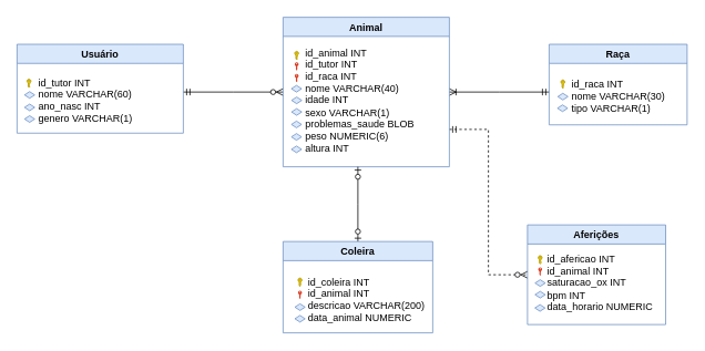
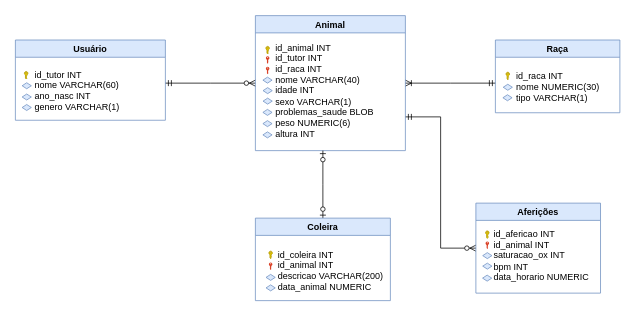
  <mxCell id="0" />
  <mxCell id="1" parent="0" />
  <mxCell id="2" style="edgeStyle=orthogonalEdgeStyle;rounded=0;orthogonalLoop=1;jettySize=auto;html=1;startArrow=ERoneToMany;startFill=0;endArrow=ERmandOne;endFill=0;" parent="1" source="5" edge="1"><mxGeometry relative="1" as="geometry"><mxPoint x="660" y="110" as="targetPoint" /></mxGeometry></mxCell>
  <mxCell id="3" style="edgeStyle=orthogonalEdgeStyle;rounded=0;orthogonalLoop=1;jettySize=auto;html=1;startArrow=ERzeroToMany;startFill=1;endArrow=ERmandOne;endFill=0;" parent="1" source="5" edge="1"><mxGeometry relative="1" as="geometry"><mxPoint x="220" y="110" as="targetPoint" /></mxGeometry></mxCell>
- <mxCell id="4" style="edgeStyle=orthogonalEdgeStyle;rounded=0;orthogonalLoop=1;jettySize=auto;html=1;exitX=1;exitY=0.75;exitDx=0;exitDy=0;entryX=0;entryY=0.5;entryDx=0;entryDy=0;endArrow=ERzeroToMany;endFill=1;startArrow=ERmandOne;startFill=0;dashed=1;" parent="1" source="5" target="30" edge="1"><mxGeometry relative="1" as="geometry" /></mxCell>
+ <mxCell id="4" style="edgeStyle=orthogonalEdgeStyle;rounded=0;orthogonalLoop=1;jettySize=auto;html=1;exitX=1;exitY=0.75;exitDx=0;exitDy=0;entryX=0;entryY=0.5;entryDx=0;entryDy=0;endArrow=ERzeroToMany;endFill=1;startArrow=ERmandOne;startFill=0;" parent="1" source="5" target="30" edge="1"><mxGeometry relative="1" as="geometry" /></mxCell>
  <mxCell id="5" value="Animal" style="swimlane;fillColor=#dae8fc;strokeColor=#6c8ebf;" parent="1" vertex="1"><mxGeometry x="340" y="20" width="200" height="180" as="geometry" /></mxCell>
  <mxCell id="6" value="&lt;div style=&quot;text-align: left&quot;&gt;&lt;span&gt;id_animal INT&lt;/span&gt;&lt;/div&gt;&lt;div style=&quot;text-align: left&quot;&gt;&lt;span&gt;id_tutor INT&lt;/span&gt;&lt;/div&gt;&lt;div style=&quot;text-align: left&quot;&gt;&lt;span&gt;id_raca INT&amp;nbsp;&lt;/span&gt;&lt;/div&gt;&lt;div style=&quot;text-align: left&quot;&gt;&lt;span&gt;nome VARCHAR(40)&lt;/span&gt;&lt;/div&gt;&lt;div style=&quot;text-align: left&quot;&gt;&lt;span&gt;idade INT&lt;/span&gt;&lt;/div&gt;&lt;div style=&quot;text-align: left&quot;&gt;&lt;span&gt;sexo VARCHAR(1)&lt;/span&gt;&lt;/div&gt;&lt;div style=&quot;text-align: left&quot;&gt;&lt;span&gt;problemas_saude BLOB&lt;/span&gt;&lt;/div&gt;&lt;div style=&quot;text-align: left&quot;&gt;&lt;span&gt;peso NUMERIC(6)&lt;/span&gt;&lt;/div&gt;&lt;div style=&quot;text-align: left&quot;&gt;&lt;span&gt;altura INT&lt;/span&gt;&lt;/div&gt;" style="text;html=1;align=center;verticalAlign=middle;resizable=0;points=[];autosize=1;strokeColor=none;perimeterSpacing=4;strokeWidth=7;" parent="5" vertex="1"><mxGeometry x="17" y="35" width="150" height="130" as="geometry" /></mxCell>
  <mxCell id="7" value="" style="pointerEvents=1;shadow=0;dashed=0;html=1;strokeColor=#B09500;labelPosition=center;verticalLabelPosition=bottom;verticalAlign=top;outlineConnect=0;align=center;shape=mxgraph.office.security.key_permissions;fillColor=#e3c800;sketch=0;fontColor=#000000;" parent="5" vertex="1"><mxGeometry x="14" y="41" width="4.72" height="10" as="geometry" /></mxCell>
  <mxCell id="8" value="" style="pointerEvents=1;shadow=0;dashed=0;html=1;strokeColor=none;labelPosition=center;verticalLabelPosition=bottom;verticalAlign=top;outlineConnect=0;align=center;shape=mxgraph.office.security.key_permissions;fillColor=#DA4026;sketch=0;fontColor=#E5CCFF;" parent="5" vertex="1"><mxGeometry x="14" y="54" width="4.72" height="10" as="geometry" /></mxCell>
  <mxCell id="9" value="" style="rhombus;whiteSpace=wrap;html=1;labelBorderColor=#000000;labelBackgroundColor=#7EA6E0;fillColor=#dae8fc;strokeColor=#6c8ebf;" parent="5" vertex="1"><mxGeometry x="10.22" y="96" width="12.28" height="8" as="geometry" /></mxCell>
  <mxCell id="10" value="" style="rhombus;whiteSpace=wrap;html=1;labelBorderColor=#000000;labelBackgroundColor=#7EA6E0;fillColor=#dae8fc;strokeColor=#6c8ebf;" parent="5" vertex="1"><mxGeometry x="10.22" y="110" width="12.28" height="8" as="geometry" /></mxCell>
  <mxCell id="11" value="" style="rhombus;whiteSpace=wrap;html=1;labelBorderColor=#000000;labelBackgroundColor=#7EA6E0;fillColor=#dae8fc;strokeColor=#6c8ebf;" parent="5" vertex="1"><mxGeometry x="10" y="125" width="12.28" height="8" as="geometry" /></mxCell>
  <mxCell id="12" value="" style="rhombus;whiteSpace=wrap;html=1;labelBorderColor=#000000;labelBackgroundColor=#7EA6E0;fillColor=#dae8fc;strokeColor=#6c8ebf;" parent="5" vertex="1"><mxGeometry x="10" y="140" width="12.28" height="8" as="geometry" /></mxCell>
  <mxCell id="13" value="Raça" style="swimlane;fillColor=#dae8fc;strokeColor=#6c8ebf;" parent="1" vertex="1"><mxGeometry x="660" y="52.5" width="166" height="97" as="geometry" /></mxCell>
- <mxCell id="14" value="&lt;div style=&quot;text-align: left&quot;&gt;id_raca INT&lt;br&gt;nome VARCHAR(30)&lt;/div&gt;&lt;div style=&quot;text-align: left&quot;&gt;tipo VARCHAR(1)&lt;/div&gt;" style="text;html=1;align=center;verticalAlign=middle;resizable=0;points=[];autosize=1;strokeColor=none;" parent="13" vertex="1"><mxGeometry x="18.0" y="37" width="130" height="50" as="geometry" /></mxCell>
+ <mxCell id="14" value="&lt;div style=&quot;text-align: left&quot;&gt;id_raca INT&lt;br&gt;nome NUMERIC(30)&lt;/div&gt;&lt;div style=&quot;text-align: left&quot;&gt;tipo VARCHAR(1)&lt;/div&gt;" style="text;html=1;align=center;verticalAlign=middle;resizable=0;points=[];autosize=1;strokeColor=none;" parent="13" vertex="1"><mxGeometry x="18.0" y="37" width="130" height="50" as="geometry" /></mxCell>
  <mxCell id="15" value="" style="rhombus;whiteSpace=wrap;html=1;labelBorderColor=#000000;labelBackgroundColor=#7EA6E0;fillColor=#dae8fc;strokeColor=#6c8ebf;" parent="13" vertex="1"><mxGeometry x="10.42" y="59" width="12.28" height="8" as="geometry" /></mxCell>
  <mxCell id="16" value="" style="rhombus;whiteSpace=wrap;html=1;labelBorderColor=#000000;labelBackgroundColor=#7EA6E0;fillColor=#dae8fc;strokeColor=#6c8ebf;" parent="13" vertex="1"><mxGeometry x="10" y="73" width="12.28" height="8" as="geometry" /></mxCell>
  <mxCell id="17" value="Usuário" style="swimlane;fillColor=#dae8fc;strokeColor=#6c8ebf;" parent="1" vertex="1"><mxGeometry x="20" y="52.5" width="200" height="107" as="geometry" /></mxCell>
  <mxCell id="18" value="&lt;div style=&quot;text-align: left&quot;&gt;id_tutor INT&lt;/div&gt;&lt;div style=&quot;text-align: left&quot;&gt;nome VARCHAR(60)&lt;/div&gt;&lt;div style=&quot;text-align: left&quot;&gt;ano_nasc INT&lt;/div&gt;&lt;div style=&quot;text-align: left&quot;&gt;genero VARCHAR(1)&lt;/div&gt;" style="text;html=1;align=center;verticalAlign=middle;resizable=0;points=[];autosize=1;strokeColor=none;" parent="17" vertex="1"><mxGeometry x="16.72" y="37" width="130" height="60" as="geometry" /></mxCell>
  <mxCell id="19" value="" style="pointerEvents=1;shadow=0;dashed=0;html=1;strokeColor=#B09500;labelPosition=center;verticalLabelPosition=bottom;verticalAlign=top;outlineConnect=0;align=center;shape=mxgraph.office.security.key_permissions;fillColor=#e3c800;sketch=0;fontColor=#000000;" parent="17" vertex="1"><mxGeometry x="12" y="42" width="4.72" height="10" as="geometry" /></mxCell>
  <mxCell id="20" value="" style="rhombus;whiteSpace=wrap;html=1;labelBorderColor=#000000;labelBackgroundColor=#7EA6E0;fillColor=#dae8fc;strokeColor=#6c8ebf;" parent="17" vertex="1"><mxGeometry x="9" y="57" width="12.28" height="8" as="geometry" /></mxCell>
  <mxCell id="21" value="" style="rhombus;whiteSpace=wrap;html=1;labelBorderColor=#000000;labelBackgroundColor=#7EA6E0;fillColor=#dae8fc;strokeColor=#6c8ebf;" parent="17" vertex="1"><mxGeometry x="9" y="72" width="12.28" height="8" as="geometry" /></mxCell>
  <mxCell id="22" value="" style="rhombus;whiteSpace=wrap;html=1;labelBorderColor=#000000;labelBackgroundColor=#7EA6E0;fillColor=#dae8fc;strokeColor=#6c8ebf;" parent="17" vertex="1"><mxGeometry x="9" y="86" width="12.28" height="8" as="geometry" /></mxCell>
  <mxCell id="23" style="edgeStyle=orthogonalEdgeStyle;rounded=0;orthogonalLoop=1;jettySize=auto;html=1;startArrow=ERzeroToOne;startFill=1;endArrow=ERzeroToOne;endFill=1;" parent="1" source="24" edge="1"><mxGeometry relative="1" as="geometry"><mxPoint x="430" y="200" as="targetPoint" /></mxGeometry></mxCell>
  <mxCell id="24" value="Coleira" style="swimlane;fillColor=#dae8fc;strokeColor=#6c8ebf;" parent="1" vertex="1"><mxGeometry x="340" y="290" width="180" height="110" as="geometry" /></mxCell>
  <mxCell id="25" value="&lt;div style=&quot;text-align: left&quot;&gt;id_coleira INT&lt;br&gt;id_animal INT&amp;nbsp;&lt;br&gt;descricao VARCHAR(200)&lt;/div&gt;&lt;div style=&quot;text-align: left&quot;&gt;data_animal NUMERIC&lt;/div&gt;" style="text;html=1;align=center;verticalAlign=middle;resizable=0;points=[];autosize=1;strokeColor=none;" parent="24" vertex="1"><mxGeometry x="20" y="40" width="160" height="60" as="geometry" /></mxCell>
  <mxCell id="26" value="" style="pointerEvents=1;shadow=0;dashed=0;html=1;strokeColor=#B09500;labelPosition=center;verticalLabelPosition=bottom;verticalAlign=top;outlineConnect=0;align=center;shape=mxgraph.office.security.key_permissions;fillColor=#e3c800;sketch=0;fontColor=#000000;" parent="24" vertex="1"><mxGeometry x="18" y="44" width="4.72" height="10" as="geometry" /></mxCell>
  <mxCell id="27" value="" style="rhombus;whiteSpace=wrap;html=1;labelBorderColor=#000000;labelBackgroundColor=#7EA6E0;fillColor=#dae8fc;strokeColor=#6c8ebf;" parent="24" vertex="1"><mxGeometry x="14.22" y="75" width="12.28" height="8" as="geometry" /></mxCell>
  <mxCell id="28" value="" style="rhombus;whiteSpace=wrap;html=1;labelBorderColor=#000000;labelBackgroundColor=#7EA6E0;fillColor=#dae8fc;strokeColor=#6c8ebf;" parent="24" vertex="1"><mxGeometry x="14.22" y="89" width="12.28" height="8" as="geometry" /></mxCell>
  <mxCell id="29" value="" style="pointerEvents=1;shadow=0;dashed=0;html=1;strokeColor=none;labelPosition=center;verticalLabelPosition=bottom;verticalAlign=top;outlineConnect=0;align=center;shape=mxgraph.office.security.key_permissions;fillColor=#DA4026;sketch=0;fontColor=#E5CCFF;" vertex="1" parent="24"><mxGeometry x="18" y="59" width="4.72" height="10" as="geometry" /></mxCell>
  <mxCell id="30" value="Aferições" style="swimlane;fillColor=#dae8fc;strokeColor=#6c8ebf;" parent="1" vertex="1"><mxGeometry x="634" y="270" width="166.2" height="120" as="geometry" /></mxCell>
  <mxCell id="31" value="&lt;div style=&quot;text-align: left&quot;&gt;id_afericao INT&lt;br&gt;id_animal INT&amp;nbsp;&lt;/div&gt;&lt;div style=&quot;text-align: left&quot;&gt;saturacao_ox INT&lt;br&gt;&lt;/div&gt;&lt;div style=&quot;text-align: left&quot;&gt;bpm INT&lt;br&gt;data_horario NUMERIC&lt;/div&gt;" style="text;html=1;align=center;verticalAlign=middle;resizable=0;points=[];autosize=1;strokeColor=none;perimeterSpacing=2;horizontal=1;spacingTop=2;spacingBottom=2;spacingRight=0;spacing=0;" parent="30" vertex="1"><mxGeometry x="17.3" y="30" width="140" height="80" as="geometry" /></mxCell>
  <mxCell id="32" value="" style="pointerEvents=1;shadow=0;dashed=0;html=1;strokeColor=#B09500;labelPosition=center;verticalLabelPosition=bottom;verticalAlign=top;outlineConnect=0;align=center;shape=mxgraph.office.security.key_permissions;fillColor=#e3c800;sketch=0;fontColor=#000000;" parent="30" vertex="1"><mxGeometry x="12.9" y="37" width="4.72" height="10" as="geometry" /></mxCell>
  <mxCell id="33" value="" style="pointerEvents=1;shadow=0;dashed=0;html=1;strokeColor=none;labelPosition=center;verticalLabelPosition=bottom;verticalAlign=top;outlineConnect=0;align=center;shape=mxgraph.office.security.key_permissions;fillColor=#DA4026;sketch=0;fontColor=#E5CCFF;" parent="30" vertex="1"><mxGeometry x="12.9" y="51" width="4.72" height="10" as="geometry" /></mxCell>
  <mxCell id="34" value="" style="rhombus;whiteSpace=wrap;html=1;labelBorderColor=#000000;labelBackgroundColor=#7EA6E0;fillColor=#dae8fc;strokeColor=#6c8ebf;" parent="30" vertex="1"><mxGeometry x="9.12" y="66" width="12.28" height="8" as="geometry" /></mxCell>
  <mxCell id="35" value="" style="rhombus;whiteSpace=wrap;html=1;labelBorderColor=#000000;labelBackgroundColor=#7EA6E0;fillColor=#dae8fc;strokeColor=#6c8ebf;" parent="30" vertex="1"><mxGeometry x="9.12" y="80" width="12.28" height="8" as="geometry" /></mxCell>
  <mxCell id="36" value="" style="rhombus;whiteSpace=wrap;html=1;labelBorderColor=#000000;labelBackgroundColor=#7EA6E0;fillColor=#dae8fc;strokeColor=#6c8ebf;" parent="30" vertex="1"><mxGeometry x="8.9" y="96" width="12.28" height="8" as="geometry" /></mxCell>
  <mxCell id="37" value="" style="rhombus;whiteSpace=wrap;html=1;labelBorderColor=#000000;labelBackgroundColor=#7EA6E0;fillColor=#dae8fc;strokeColor=#6c8ebf;" parent="1" vertex="1"><mxGeometry y="102" width="12.28" height="8" as="geometry" x="350" /></mxCell>
  <mxCell id="38" value="" style="pointerEvents=1;shadow=0;dashed=0;html=1;strokeColor=none;labelPosition=center;verticalLabelPosition=bottom;verticalAlign=top;outlineConnect=0;align=center;shape=mxgraph.office.security.key_permissions;fillColor=#DA4026;sketch=0;fontColor=#E5CCFF;" parent="1" vertex="1"><mxGeometry x="354" y="88" width="4.72" height="10" as="geometry" /></mxCell>
  <mxCell id="39" value="" style="rhombus;whiteSpace=wrap;html=1;labelBorderColor=#000000;labelBackgroundColor=#7EA6E0;fillColor=#dae8fc;strokeColor=#6c8ebf;" parent="1" vertex="1"><mxGeometry y="175" width="12.28" height="8" as="geometry" x="350" /></mxCell>
  <mxCell id="40" value="" style="pointerEvents=1;shadow=0;dashed=0;html=1;strokeColor=#B09500;labelPosition=center;verticalLabelPosition=bottom;verticalAlign=top;outlineConnect=0;align=center;shape=mxgraph.office.security.key_permissions;fillColor=#e3c800;sketch=0;fontColor=#000000;" parent="1" vertex="1"><mxGeometry x="674.2" y="95.5" width="4.72" height="10" as="geometry" /></mxCell>
